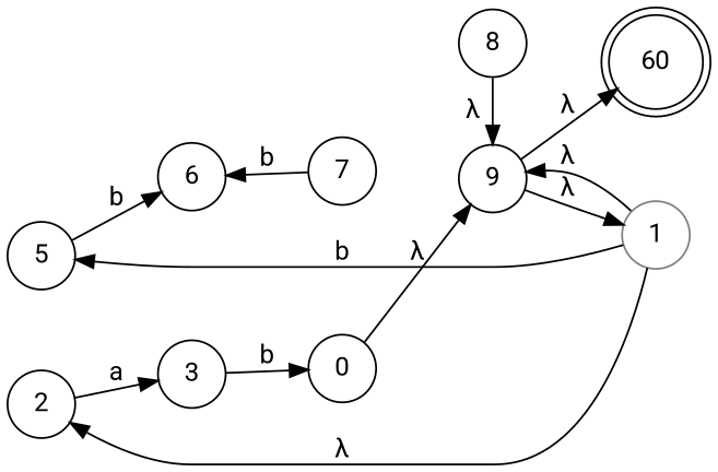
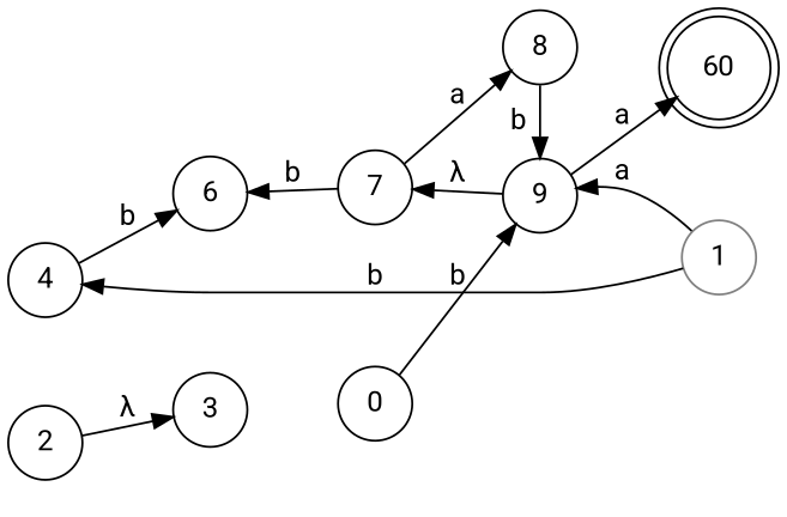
  digraph {
    fontname=Roboto
    rankdir=LR
    node [fontname=Roboto shape=circle]
    edge [fontname=Roboto]
    2
-   5
+   5 [label=4]
    3
    6
    n5 [label=0]
    7
    8
    9
    n9 [label=60 shape=doublecircle]
    1 [color="#808080"]
    subgraph sub_1 {
      rank=same
      2
      5
    }
    subgraph sub_2 {
      rank=same
      3
      6
    }
    subgraph sub_3 {
      rank=same
      n5
      7
    }
    subgraph sub_4 {
      rank=same
      8
      9
    }
-   2 -> 3 [label=a]
+   2 -> 3 [label="λ"]
    5 -> 6 [label=b]
-   3 -> n5 [label=b]
-   n5 -> 9 [label="λ"]
+   n5 -> 9 [label=b]
    7 -> 6 [label=b]
-   8 -> 9 [label="λ"]
-   9 -> n9 [label="λ"]
-   9 -> 1 [label="λ"]
-   1 -> 2 [label="λ"]
+   7 -> 8 [label=a]
+   8 -> 9 [label=b]
+   9 -> n9 [label=a]
+   9 -> 7 [label="λ"]
    1 -> 5 [label=b]
-   1 -> 9 [label="λ"]
+   1 -> 9 [label=a]
  }
